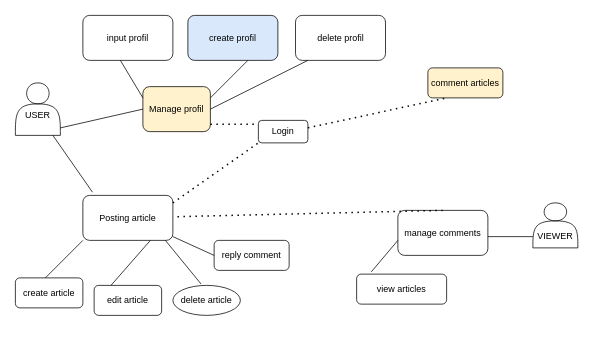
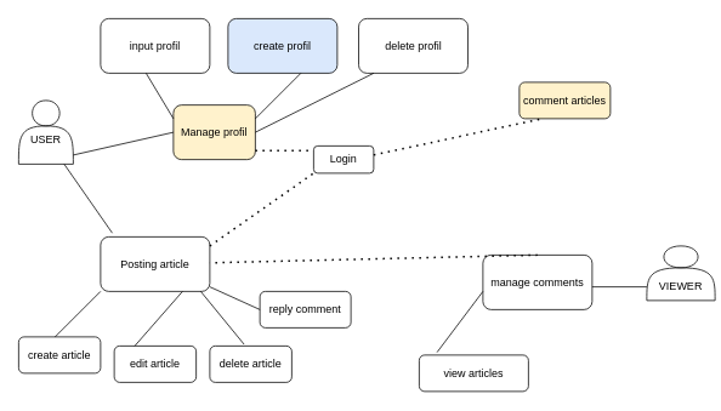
  <mxCell id="0" />
  <mxCell id="1" parent="0" />
  <mxCell id="2" value="&lt;br&gt;USER" style="shape=actor;whiteSpace=wrap;html=1;" vertex="1" parent="1"><mxGeometry x="20" y="110" width="60" height="70" as="geometry" /></mxCell>
  <mxCell id="3" value="Manage profil" style="rounded=1;whiteSpace=wrap;html=1;fillColor=#fff2cc;" vertex="1" parent="1"><mxGeometry x="190" y="115" width="90" height="60" as="geometry" /></mxCell>
  <mxCell id="4" value="manage comments" style="rounded=1;whiteSpace=wrap;html=1;" vertex="1" parent="1"><mxGeometry x="530" y="280" width="120" height="60" as="geometry" /></mxCell>
  <mxCell id="5" value="Posting article" style="rounded=1;whiteSpace=wrap;html=1;" vertex="1" parent="1"><mxGeometry x="110" y="260" width="120" height="60" as="geometry" /></mxCell>
- <mxCell id="6" value="&lt;br&gt;&lt;br&gt;VIEWER" style="shape=actor;whiteSpace=wrap;html=1;" vertex="1" parent="1"><mxGeometry x="710" y="270" width="60" height="60" as="geometry" /></mxCell>
+ <mxCell id="6" value="&lt;br&gt;&lt;br&gt;VIEWER" style="shape=actor;whiteSpace=wrap;html=1;" vertex="1" parent="1"><mxGeometry x="710" y="270" width="75" height="60" as="geometry" /></mxCell>
  <mxCell id="7" value="input profil" style="rounded=1;whiteSpace=wrap;html=1;" vertex="1" parent="1"><mxGeometry x="110" y="20" width="120" height="60" as="geometry" /></mxCell>
  <mxCell id="8" value="create profil" style="rounded=1;whiteSpace=wrap;html=1;fillColor=#dae8fc;" vertex="1" parent="1"><mxGeometry x="250" y="20" width="120" height="60" as="geometry" /></mxCell>
  <mxCell id="9" value="delete profil" style="rounded=1;whiteSpace=wrap;html=1;" vertex="1" parent="1"><mxGeometry x="393.5" y="20" width="120" height="60" as="geometry" /></mxCell>
  <mxCell id="10" value="comment articles" style="rounded=1;whiteSpace=wrap;html=1;fillColor=#fff2cc;" vertex="1" parent="1"><mxGeometry x="570" y="90" width="100" height="40" as="geometry" /></mxCell>
- <mxCell id="11" value="view articles" style="rounded=1;whiteSpace=wrap;html=1;" vertex="1" parent="1"><mxGeometry x="475" y="365" width="120" height="40" as="geometry" /></mxCell>
+ <mxCell id="11" value="view articles" style="rounded=1;whiteSpace=wrap;html=1;" vertex="1" parent="1"><mxGeometry x="460" y="390" width="120" height="40" as="geometry" /></mxCell>
  <mxCell id="12" value="create article" style="rounded=1;whiteSpace=wrap;html=1;" vertex="1" parent="1"><mxGeometry x="20" y="370" width="90" height="40" as="geometry" /></mxCell>
  <mxCell id="13" value="edit article" style="rounded=1;whiteSpace=wrap;html=1;" vertex="1" parent="1"><mxGeometry x="125" y="380" width="90" height="40" as="geometry" /></mxCell>
- <mxCell id="14" value="delete article" style="ellipse;whiteSpace=wrap;html=1;" vertex="1" parent="1"><mxGeometry x="230" y="380" width="90" height="40" as="geometry" /></mxCell>
+ <mxCell id="14" value="delete article" style="rounded=1;whiteSpace=wrap;html=1;" vertex="1" parent="1"><mxGeometry x="230" y="380" width="90" height="40" as="geometry" /></mxCell>
  <mxCell id="15" value="reply comment" style="rounded=1;whiteSpace=wrap;html=1;" vertex="1" parent="1"><mxGeometry x="285" y="320" width="100" height="40" as="geometry" /></mxCell>
  <mxCell id="16" value="" style="endArrow=none;html=1;rounded=0;" edge="1" parent="1"><mxGeometry width="50" height="50" relative="1" as="geometry"><mxPoint x="280" y="130" as="sourcePoint" /><mxPoint x="330" y="80" as="targetPoint" /></mxGeometry></mxCell>
  <mxCell id="17" value="" style="endArrow=none;html=1;rounded=0;" edge="1" parent="1"><mxGeometry width="50" height="50" relative="1" as="geometry"><mxPoint x="60" y="370" as="sourcePoint" /><mxPoint x="110" y="320" as="targetPoint" /></mxGeometry></mxCell>
  <mxCell id="18" value="" style="endArrow=none;html=1;rounded=0;exitX=1;exitY=0.5;exitDx=0;exitDy=0;" edge="1" parent="1" source="3"><mxGeometry width="50" height="50" relative="1" as="geometry"><mxPoint x="360" y="130" as="sourcePoint" /><mxPoint x="410" y="80" as="targetPoint" /></mxGeometry></mxCell>
  <mxCell id="19" value="" style="endArrow=none;html=1;rounded=0;exitX=0;exitY=0.25;exitDx=0;exitDy=0;" edge="1" parent="1" source="3"><mxGeometry width="50" height="50" relative="1" as="geometry"><mxPoint x="110" y="130" as="sourcePoint" /><mxPoint x="160" y="80" as="targetPoint" /></mxGeometry></mxCell>
  <mxCell id="20" value="" style="endArrow=none;html=1;rounded=0;exitX=0.25;exitY=0;exitDx=0;exitDy=0;" edge="1" parent="1" source="13"><mxGeometry width="50" height="50" relative="1" as="geometry"><mxPoint x="150" y="370" as="sourcePoint" /><mxPoint x="200" y="320" as="targetPoint" /></mxGeometry></mxCell>
  <mxCell id="21" value="" style="endArrow=none;html=1;rounded=0;exitX=0.163;exitY=-0.075;exitDx=0;exitDy=0;exitPerimeter=0;" edge="1" parent="1" source="11"><mxGeometry width="50" height="50" relative="1" as="geometry"><mxPoint x="480" y="370" as="sourcePoint" /><mxPoint x="530" y="320" as="targetPoint" /></mxGeometry></mxCell>
  <mxCell id="22" value="" style="endArrow=none;html=1;rounded=0;entryX=0;entryY=0.5;entryDx=0;entryDy=0;" edge="1" parent="1" target="15"><mxGeometry width="50" height="50" relative="1" as="geometry"><mxPoint x="230" y="315" as="sourcePoint" /><mxPoint x="280" y="265" as="targetPoint" /></mxGeometry></mxCell>
  <mxCell id="23" value="" style="endArrow=none;html=1;rounded=0;entryX=0.418;entryY=-0.045;entryDx=0;entryDy=0;entryPerimeter=0;" edge="1" parent="1" target="14"><mxGeometry width="50" height="50" relative="1" as="geometry"><mxPoint x="220" y="320" as="sourcePoint" /><mxPoint x="270" y="270" as="targetPoint" /></mxGeometry></mxCell>
  <mxCell id="24" value="" style="endArrow=none;html=1;rounded=0;entryX=0;entryY=0.75;entryDx=0;entryDy=0;" edge="1" parent="1" target="6"><mxGeometry width="50" height="50" relative="1" as="geometry"><mxPoint x="650" y="315" as="sourcePoint" /><mxPoint x="700" y="265" as="targetPoint" /></mxGeometry></mxCell>
  <mxCell id="25" value="" style="endArrow=none;html=1;rounded=0;entryX=0;entryY=0.5;entryDx=0;entryDy=0;" edge="1" parent="1" target="3"><mxGeometry width="50" height="50" relative="1" as="geometry"><mxPoint x="80" y="170" as="sourcePoint" /><mxPoint x="130" y="120" as="targetPoint" /></mxGeometry></mxCell>
  <mxCell id="26" value="Login" style="rounded=1;whiteSpace=wrap;html=1;" vertex="1" parent="1"><mxGeometry x="344" y="160" width="66" height="30" as="geometry" /></mxCell>
  <mxCell id="27" value="" style="endArrow=none;dashed=1;html=1;dashPattern=1 3;strokeWidth=2;rounded=0;exitX=0.5;exitY=0;exitDx=0;exitDy=0;" edge="1" parent="1" source="4" target="5"><mxGeometry width="50" height="50" relative="1" as="geometry"><mxPoint x="600" y="230" as="sourcePoint" /><mxPoint x="570" y="210" as="targetPoint" /></mxGeometry></mxCell>
  <mxCell id="28" value="" style="endArrow=none;dashed=1;html=1;dashPattern=1 3;strokeWidth=2;rounded=0;entryX=0.25;entryY=1;entryDx=0;entryDy=0;" edge="1" parent="1" target="10"><mxGeometry width="50" height="50" relative="1" as="geometry"><mxPoint x="410" y="170" as="sourcePoint" /><mxPoint x="460" y="120" as="targetPoint" /></mxGeometry></mxCell>
  <mxCell id="29" value="" style="endArrow=none;html=1;rounded=0;entryX=0.107;entryY=-0.07;entryDx=0;entryDy=0;entryPerimeter=0;" edge="1" parent="1" target="5"><mxGeometry width="50" height="50" relative="1" as="geometry"><mxPoint x="70" y="180" as="sourcePoint" /><mxPoint x="120" y="250" as="targetPoint" /></mxGeometry></mxCell>
  <mxCell id="30" value="" style="endArrow=none;dashed=1;html=1;dashPattern=1 3;strokeWidth=2;rounded=0;entryX=0;entryY=1;entryDx=0;entryDy=0;" edge="1" parent="1" target="26"><mxGeometry width="50" height="50" relative="1" as="geometry"><mxPoint x="230" y="270" as="sourcePoint" /><mxPoint x="280" y="220" as="targetPoint" /></mxGeometry></mxCell>
  <mxCell id="31" value="" style="endArrow=none;dashed=1;html=1;dashPattern=1 3;strokeWidth=2;rounded=0;" edge="1" parent="1"><mxGeometry width="50" height="50" relative="1" as="geometry"><mxPoint x="280" y="165" as="sourcePoint" /><mxPoint x="340" y="165" as="targetPoint" /></mxGeometry></mxCell>
